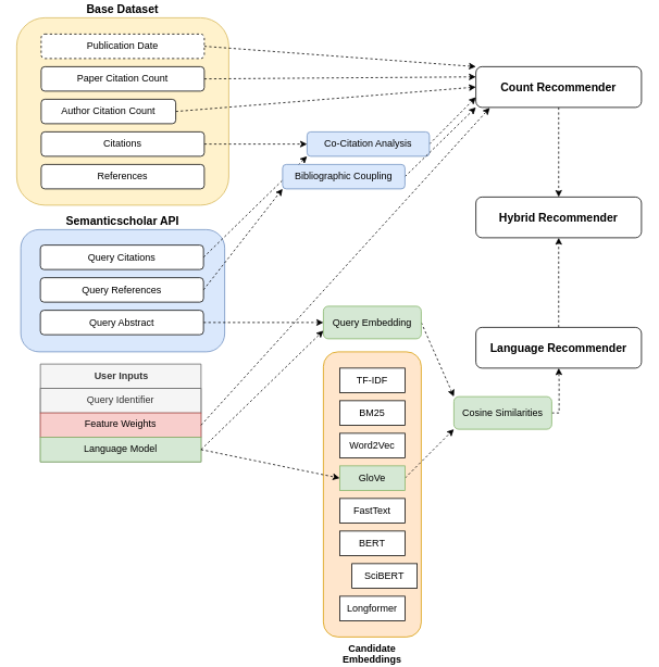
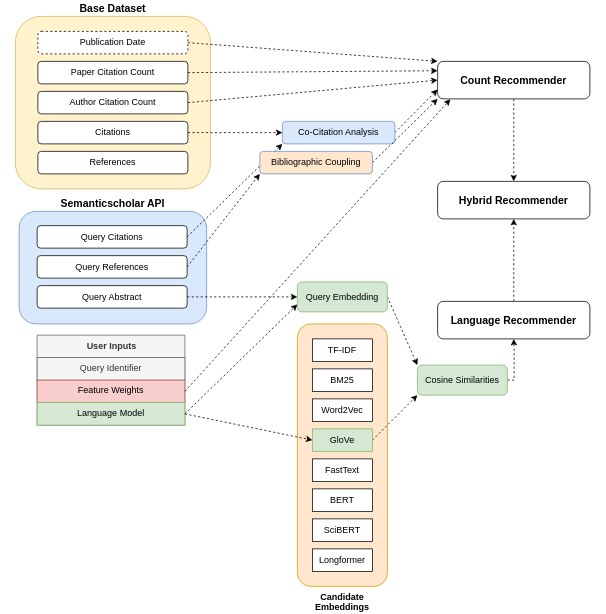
  <mxCell id="0" />
  <mxCell id="1" parent="0" />
  <mxCell id="2" value="&lt;b style=&quot;&quot;&gt;&lt;font style=&quot;font-size: 14px;&quot;&gt;Base Dataset&lt;/font&gt;&lt;/b&gt;" style="rounded=1;whiteSpace=wrap;html=1;labelPosition=center;verticalLabelPosition=top;align=center;verticalAlign=bottom;fontSize=15;fillColor=#fff2cc;strokeColor=#d6b656;fillStyle=solid;" parent="1" vertex="1"><mxGeometry x="20" y="20" width="260" height="230" as="geometry" /></mxCell>
  <mxCell id="3" style="edgeStyle=none;html=1;entryX=0;entryY=0;entryDx=0;entryDy=0;exitX=1;exitY=0.5;exitDx=0;exitDy=0;dashed=1;" parent="1" source="4" target="10" edge="1"><mxGeometry relative="1" as="geometry" /></mxCell>
  <mxCell id="4" value="Publication Date" style="rounded=1;whiteSpace=wrap;html=1;glass=0;shadow=0;dashed=1;" parent="1" vertex="1"><mxGeometry x="50" y="40" width="200" height="30" as="geometry" /></mxCell>
  <mxCell id="5" style="edgeStyle=none;html=1;entryX=0;entryY=0.25;entryDx=0;entryDy=0;exitX=1;exitY=0.5;exitDx=0;exitDy=0;dashed=1;" parent="1" source="6" target="10" edge="1"><mxGeometry relative="1" as="geometry" /></mxCell>
  <mxCell id="6" value="Paper Citation Count" style="rounded=1;whiteSpace=wrap;html=1;glass=0;shadow=0;" parent="1" vertex="1"><mxGeometry x="50" y="80" width="200" height="30" as="geometry" /></mxCell>
  <mxCell id="7" style="edgeStyle=none;html=1;entryX=0;entryY=0.5;entryDx=0;entryDy=0;exitX=1;exitY=0.5;exitDx=0;exitDy=0;dashed=1;" parent="1" source="8" target="10" edge="1"><mxGeometry relative="1" as="geometry" /></mxCell>
- <mxCell id="8" value="Author Citation Count" style="rounded=1;whiteSpace=wrap;html=1;glass=0;shadow=0;" parent="1" vertex="1"><mxGeometry x="50" y="120" width="165" height="30" as="geometry" /></mxCell>
+ <mxCell id="8" value="Author Citation Count" style="rounded=1;whiteSpace=wrap;html=1;glass=0;shadow=0;" parent="1" vertex="1"><mxGeometry x="50" y="120" width="200" height="30" as="geometry" /></mxCell>
  <mxCell id="9" style="edgeStyle=none;html=1;entryX=0.5;entryY=0;entryDx=0;entryDy=0;exitX=0.5;exitY=1;exitDx=0;exitDy=0;dashed=1;" parent="1" source="10" target="23" edge="1"><mxGeometry relative="1" as="geometry" /></mxCell>
  <mxCell id="10" value="&lt;b&gt;&lt;font style=&quot;font-size: 14px;&quot;&gt;Count Recommender&lt;/font&gt;&lt;/b&gt;" style="rounded=1;whiteSpace=wrap;html=1;" parent="1" vertex="1"><mxGeometry x="583" y="80" width="203" height="50" as="geometry" /></mxCell>
  <mxCell id="11" value="&lt;b&gt;Candidate Embeddings&lt;br&gt;&lt;/b&gt;" style="rounded=1;whiteSpace=wrap;html=1;labelPosition=center;verticalLabelPosition=bottom;align=center;verticalAlign=top;fillColor=#ffe6cc;strokeColor=#d79b00;" parent="1" vertex="1"><mxGeometry x="396" y="430" width="120" height="350" as="geometry" /></mxCell>
  <mxCell id="12" value="TF-IDF" style="rounded=0;whiteSpace=wrap;html=1;" parent="1" vertex="1"><mxGeometry x="416" y="450" width="80" height="30" as="geometry" /></mxCell>
  <mxCell id="13" value="BM25" style="rounded=0;whiteSpace=wrap;html=1;" parent="1" vertex="1"><mxGeometry x="416" y="490" width="80" height="30" as="geometry" /></mxCell>
  <mxCell id="14" value="Word2Vec" style="rounded=0;whiteSpace=wrap;html=1;" parent="1" vertex="1"><mxGeometry x="416" y="530" width="80" height="30" as="geometry" /></mxCell>
  <mxCell id="15" style="rounded=0;orthogonalLoop=1;jettySize=auto;html=1;entryX=0;entryY=1;entryDx=0;entryDy=0;exitX=1;exitY=0.5;exitDx=0;exitDy=0;dashed=1;" edge="1" parent="1" source="16" target="30"><mxGeometry relative="1" as="geometry" /></mxCell>
  <mxCell id="16" value="GloVe" style="rounded=0;whiteSpace=wrap;html=1;fillColor=#d5e8d4;strokeColor=#82b366;" parent="1" vertex="1"><mxGeometry x="416" y="570" width="80" height="30" as="geometry" /></mxCell>
  <mxCell id="17" value="FastText" style="rounded=0;whiteSpace=wrap;html=1;" parent="1" vertex="1"><mxGeometry x="416" y="610" width="80" height="30" as="geometry" /></mxCell>
  <mxCell id="18" value="BERT" style="rounded=0;whiteSpace=wrap;html=1;" parent="1" vertex="1"><mxGeometry x="416" y="650" width="80" height="30" as="geometry" /></mxCell>
- <mxCell id="19" value="SciBERT" style="rounded=0;whiteSpace=wrap;html=1;" parent="1" vertex="1"><mxGeometry x="431" y="690" width="80" height="30" as="geometry" /></mxCell>
+ <mxCell id="19" value="SciBERT" style="rounded=0;whiteSpace=wrap;html=1;" parent="1" vertex="1"><mxGeometry x="416" y="690" width="80" height="30" as="geometry" /></mxCell>
  <mxCell id="20" value="Longformer" style="rounded=0;whiteSpace=wrap;html=1;" parent="1" vertex="1"><mxGeometry x="416" y="730" width="80" height="30" as="geometry" /></mxCell>
  <mxCell id="21" style="edgeStyle=none;html=1;entryX=0.5;entryY=1;entryDx=0;entryDy=0;exitX=0.5;exitY=0;exitDx=0;exitDy=0;dashed=1;" parent="1" source="22" target="23" edge="1"><mxGeometry relative="1" as="geometry" /></mxCell>
  <mxCell id="22" value="&lt;b&gt;&lt;font style=&quot;font-size: 14px;&quot;&gt;Language Recommender&lt;/font&gt;&lt;/b&gt;" style="rounded=1;whiteSpace=wrap;html=1;" parent="1" vertex="1"><mxGeometry x="583" y="400" width="203" height="50" as="geometry" /></mxCell>
  <mxCell id="23" value="&lt;b&gt;&lt;font style=&quot;font-size: 14px;&quot;&gt;Hybrid Recommender&lt;/font&gt;&lt;/b&gt;" style="rounded=1;whiteSpace=wrap;html=1;" parent="1" vertex="1"><mxGeometry x="583" y="240" width="203" height="50" as="geometry" /></mxCell>
  <mxCell id="24" style="edgeStyle=orthogonalEdgeStyle;rounded=0;orthogonalLoop=1;jettySize=auto;html=1;dashed=1;" edge="1" parent="1" source="25" target="39"><mxGeometry relative="1" as="geometry" /></mxCell>
  <mxCell id="25" value="Citations" style="rounded=1;whiteSpace=wrap;html=1;glass=0;shadow=0;" parent="1" vertex="1"><mxGeometry x="50" y="160" width="200" height="30" as="geometry" /></mxCell>
  <mxCell id="26" value="References" style="rounded=1;whiteSpace=wrap;html=1;glass=0;shadow=0;" parent="1" vertex="1"><mxGeometry x="50" y="200" width="200" height="30" as="geometry" /></mxCell>
  <mxCell id="27" style="edgeStyle=none;html=1;entryX=0;entryY=0;entryDx=0;entryDy=0;exitX=1;exitY=0.5;exitDx=0;exitDy=0;dashed=1;" parent="1" source="28" target="30" edge="1"><mxGeometry relative="1" as="geometry"><mxPoint x="496" y="610" as="targetPoint" /></mxGeometry></mxCell>
  <mxCell id="28" value="Query Embedding" style="rounded=1;whiteSpace=wrap;html=1;fillColor=#d5e8d4;strokeColor=#82b366;" parent="1" vertex="1"><mxGeometry x="396" y="374" width="120" height="40" as="geometry" /></mxCell>
  <mxCell id="29" style="edgeStyle=orthogonalEdgeStyle;rounded=0;orthogonalLoop=1;jettySize=auto;html=1;entryX=0.5;entryY=1;entryDx=0;entryDy=0;exitX=1;exitY=0.5;exitDx=0;exitDy=0;dashed=1;" edge="1" parent="1" source="30" target="22"><mxGeometry relative="1" as="geometry"><Array as="points"><mxPoint x="685" y="505" /><mxPoint x="685" y="465" /></Array></mxGeometry></mxCell>
  <mxCell id="30" value="Cosine Similarities" style="rounded=1;whiteSpace=wrap;html=1;fillColor=#d5e8d4;strokeColor=#82b366;" parent="1" vertex="1"><mxGeometry x="556" y="485" width="120" height="40" as="geometry" /></mxCell>
  <mxCell id="31" value="&lt;b&gt;&lt;font style=&quot;font-size: 14px;&quot;&gt;Semanticscholar API&lt;/font&gt;&lt;/b&gt;" style="rounded=1;whiteSpace=wrap;html=1;fillColor=#dae8fc;strokeColor=#6c8ebf;labelPosition=center;verticalLabelPosition=top;align=center;verticalAlign=bottom;" parent="1" vertex="1"><mxGeometry x="25" y="280" width="250" height="150" as="geometry" /></mxCell>
  <mxCell id="32" style="edgeStyle=none;html=1;entryX=0;entryY=1;entryDx=0;entryDy=0;fontSize=14;exitX=1;exitY=0.5;exitDx=0;exitDy=0;dashed=1;" parent="1" source="33" target="39" edge="1"><mxGeometry relative="1" as="geometry" /></mxCell>
  <mxCell id="33" value="Query Citations" style="rounded=1;whiteSpace=wrap;html=1;glass=0;shadow=0;" parent="1" vertex="1"><mxGeometry x="49" y="299" width="200" height="30" as="geometry" /></mxCell>
  <mxCell id="34" style="edgeStyle=none;html=1;entryX=0;entryY=1;entryDx=0;entryDy=0;fontSize=14;exitX=1;exitY=0.5;exitDx=0;exitDy=0;dashed=1;" parent="1" source="35" target="41" edge="1"><mxGeometry relative="1" as="geometry" /></mxCell>
  <mxCell id="35" value="Query References" style="rounded=1;whiteSpace=wrap;html=1;glass=0;shadow=0;" parent="1" vertex="1"><mxGeometry x="49" y="339" width="200" height="30" as="geometry" /></mxCell>
  <mxCell id="36" style="edgeStyle=orthogonalEdgeStyle;rounded=0;orthogonalLoop=1;jettySize=auto;html=1;dashed=1;" edge="1" parent="1" source="37" target="28"><mxGeometry relative="1" as="geometry" /></mxCell>
  <mxCell id="37" value="Query Abstract" style="rounded=1;whiteSpace=wrap;html=1;glass=0;shadow=0;" parent="1" vertex="1"><mxGeometry x="49" y="379" width="200" height="30" as="geometry" /></mxCell>
  <mxCell id="38" style="edgeStyle=none;html=1;entryX=0;entryY=0.75;entryDx=0;entryDy=0;fontSize=14;exitX=1;exitY=0.5;exitDx=0;exitDy=0;dashed=1;" parent="1" source="39" target="10" edge="1"><mxGeometry relative="1" as="geometry" /></mxCell>
  <mxCell id="39" value="Co-Citation Analysis" style="rounded=1;whiteSpace=wrap;html=1;glass=0;shadow=0;fillColor=#dae8fc;strokeColor=#6c8ebf;" parent="1" vertex="1"><mxGeometry x="376" y="160" width="150" height="30" as="geometry" /></mxCell>
  <mxCell id="40" style="edgeStyle=none;html=1;entryX=0;entryY=1;entryDx=0;entryDy=0;fontSize=14;exitX=1;exitY=0.5;exitDx=0;exitDy=0;dashed=1;" parent="1" source="41" target="10" edge="1"><mxGeometry relative="1" as="geometry" /></mxCell>
- <mxCell id="41" value="Bibliographic Coupling" style="rounded=1;whiteSpace=wrap;html=1;glass=0;shadow=0;fillColor=#dae8fc;strokeColor=#6c8ebf;" parent="1" vertex="1"><mxGeometry x="346" y="200" width="150" height="30" as="geometry" /></mxCell>
+ <mxCell id="41" value="Bibliographic Coupling" style="rounded=1;whiteSpace=wrap;html=1;glass=0;shadow=0;fillColor=#ffe6cc;strokeColor=#6c8ebf;" parent="1" vertex="1"><mxGeometry x="346" y="200" width="150" height="30" as="geometry" /></mxCell>
  <mxCell id="42" value="&lt;b&gt;User Inputs&lt;/b&gt;" style="swimlane;fontStyle=0;childLayout=stackLayout;horizontal=1;startSize=30;fillColor=#f5f5f5;horizontalStack=0;resizeParent=1;resizeParentMax=0;resizeLast=0;collapsible=1;marginBottom=0;html=1;fontColor=#333333;strokeColor=#666666;" vertex="1" parent="1"><mxGeometry x="49" y="445" width="197" height="120" as="geometry" /></mxCell>
  <mxCell id="43" value="Query Identifier" style="text;strokeColor=#666666;fillColor=#f5f5f5;align=center;verticalAlign=top;spacingLeft=4;spacingRight=4;overflow=hidden;rotatable=0;points=[[0,0.5],[1,0.5]];portConstraint=eastwest;whiteSpace=wrap;html=1;fontColor=#333333;" vertex="1" parent="42"><mxGeometry y="30" width="197" height="30" as="geometry" /></mxCell>
  <mxCell id="44" value="Feature Weights" style="text;strokeColor=#b85450;fillColor=#f8cecc;align=center;verticalAlign=top;spacingLeft=4;spacingRight=4;overflow=hidden;rotatable=0;points=[[0,0.5],[1,0.5]];portConstraint=eastwest;whiteSpace=wrap;html=1;" vertex="1" parent="42"><mxGeometry y="60" width="197" height="30" as="geometry" /></mxCell>
  <mxCell id="45" value="Language Model" style="text;strokeColor=#82b366;fillColor=#d5e8d4;align=center;verticalAlign=top;spacingLeft=4;spacingRight=4;overflow=hidden;rotatable=0;points=[[0,0.5],[1,0.5]];portConstraint=eastwest;whiteSpace=wrap;html=1;" vertex="1" parent="42"><mxGeometry y="90" width="197" height="30" as="geometry" /></mxCell>
  <mxCell id="46" style="rounded=0;orthogonalLoop=1;jettySize=auto;html=1;entryX=0;entryY=0.75;entryDx=0;entryDy=0;exitX=1;exitY=0.5;exitDx=0;exitDy=0;dashed=1;" edge="1" parent="1" source="45" target="28"><mxGeometry relative="1" as="geometry" /></mxCell>
  <mxCell id="47" style="rounded=0;orthogonalLoop=1;jettySize=auto;html=1;entryX=0;entryY=0.5;entryDx=0;entryDy=0;exitX=1;exitY=0.5;exitDx=0;exitDy=0;dashed=1;" edge="1" parent="1" source="45" target="16"><mxGeometry relative="1" as="geometry" /></mxCell>
  <mxCell id="48" style="rounded=0;orthogonalLoop=1;jettySize=auto;html=1;entryX=0.084;entryY=1.01;entryDx=0;entryDy=0;exitX=1;exitY=0.5;exitDx=0;exitDy=0;entryPerimeter=0;dashed=1;" edge="1" parent="1" source="44" target="10"><mxGeometry relative="1" as="geometry" /></mxCell>
